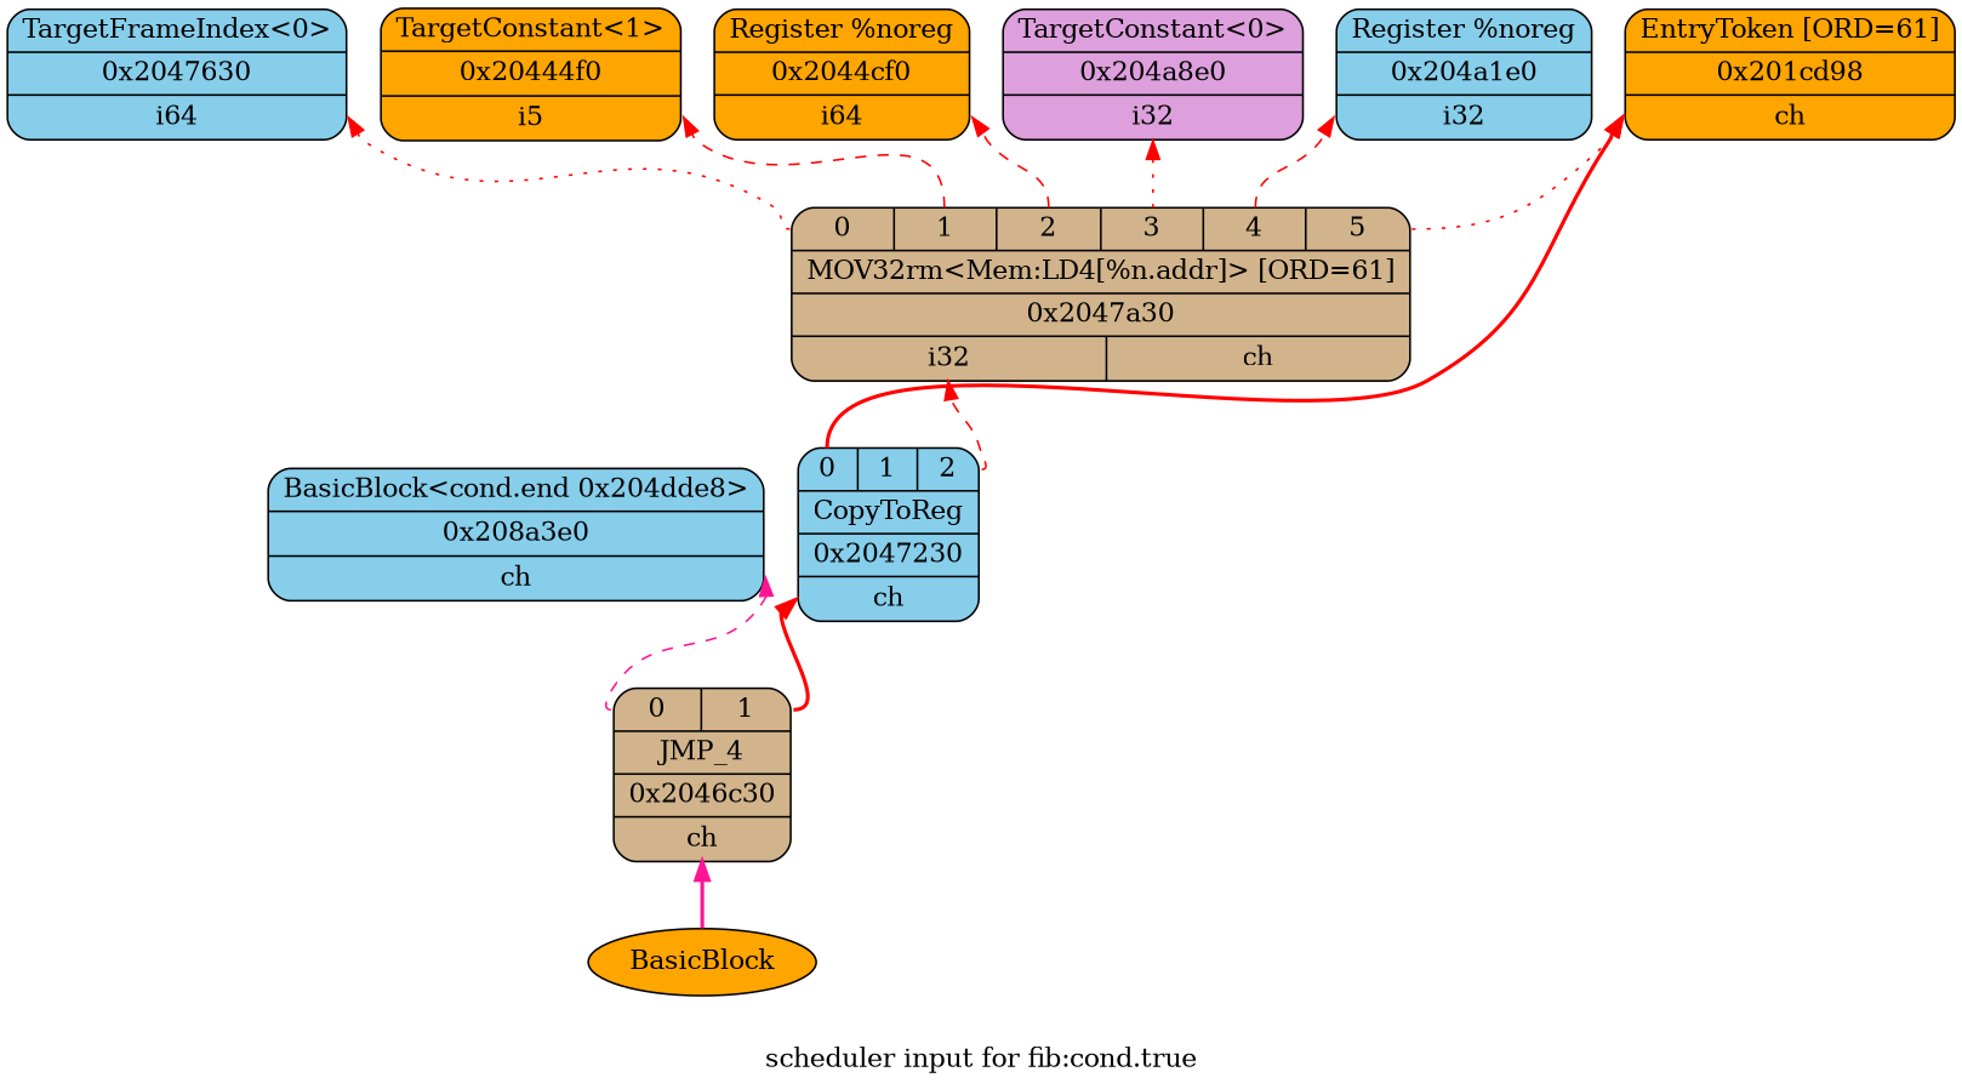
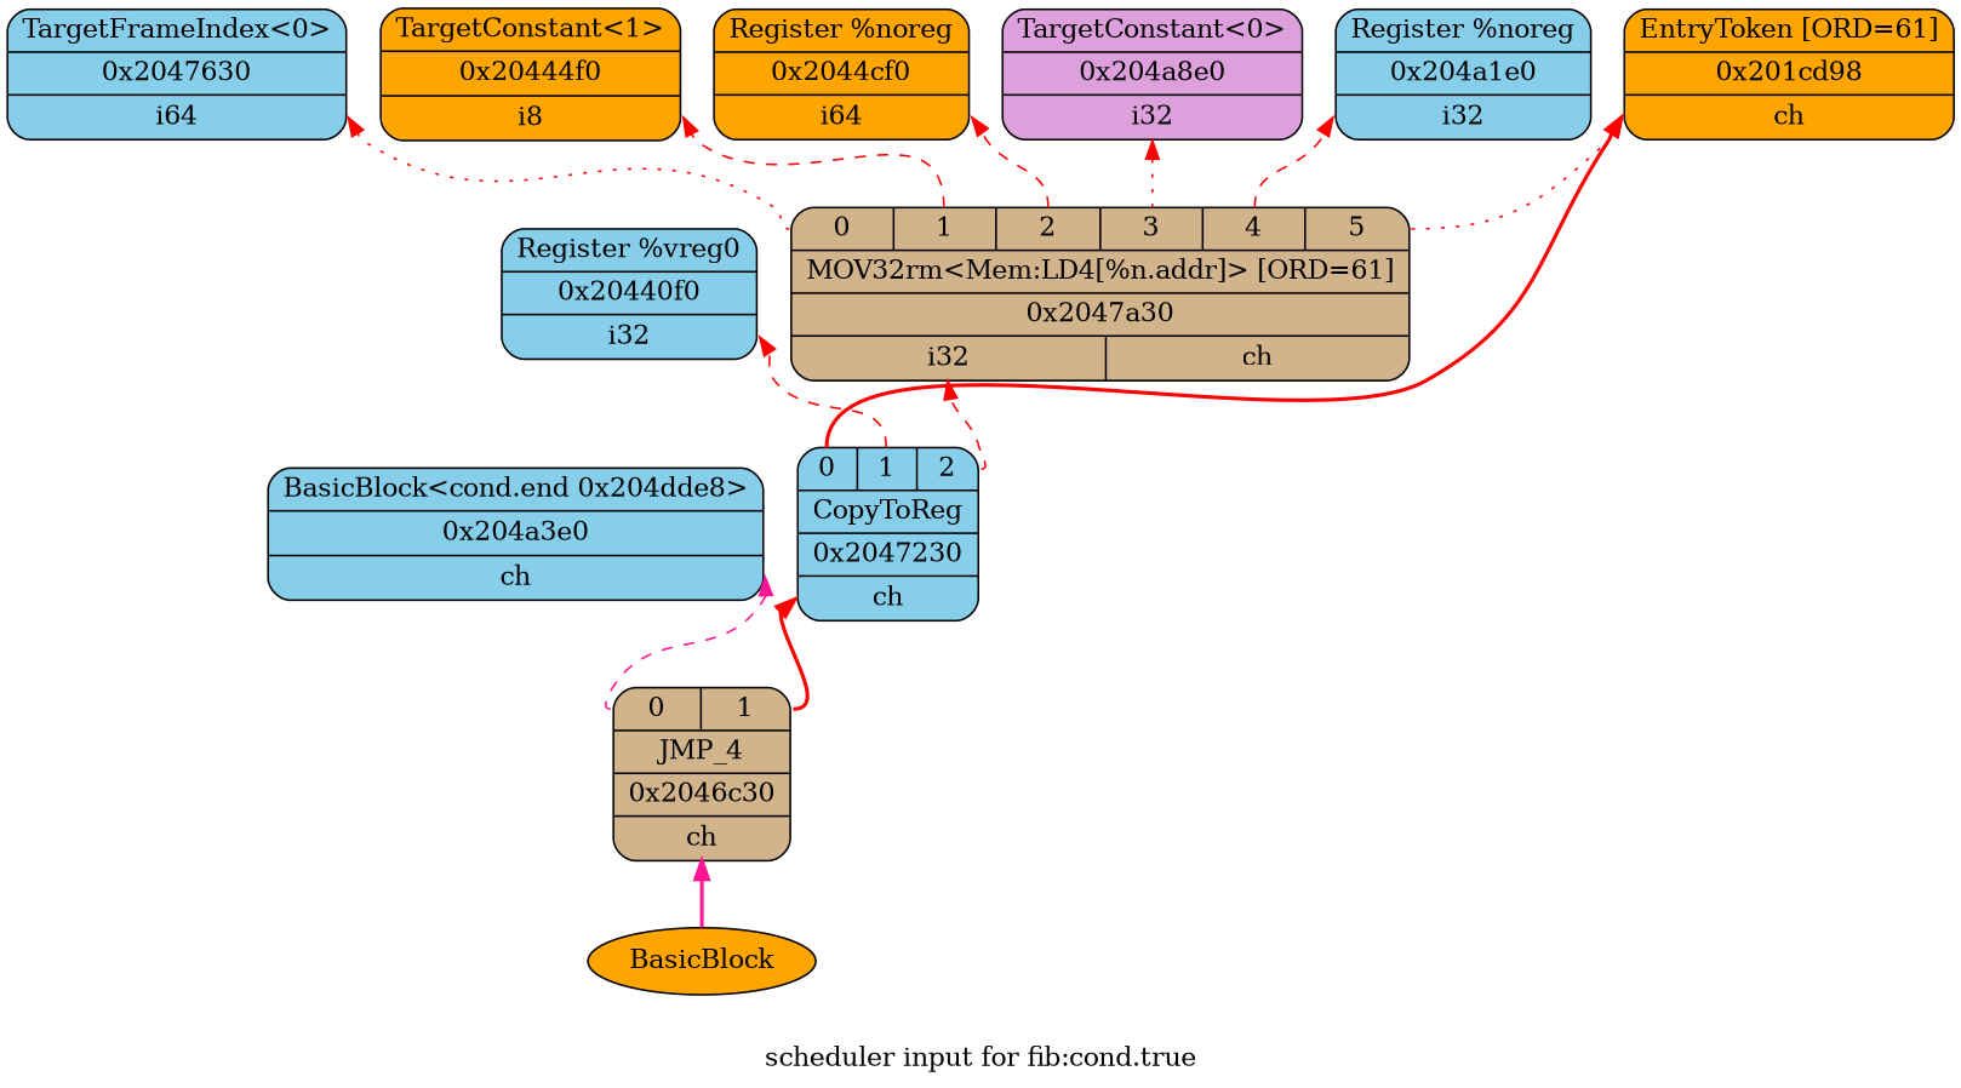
  digraph {
    label="scheduler input for fib:cond.true"
    rankdir=BT
    node [fillcolor=skyblue shape=Mrecord style=filled]
    edge [color=red headport=d0 style=dashed tailport=s0]
    n1 [fillcolor=orange label="{EntryToken [ORD=61]|0x201cd98|{<d0>ch}}"]
-   n3 [label="{BasicBlock\<cond.end 0x204dde8\>|0x208a3e0|{<d0>ch}}"]
+   n2 [label="{Register %vreg0|0x20440f0|{<d0>i32}}"]
+   n3 [label="{BasicBlock\<cond.end 0x204dde8\>|0x204a3e0|{<d0>ch}}"]
    n4 [fillcolor=tan label="{{<s0>0|<s1>1|<s2>2|<s3>3|<s4>4|<s5>5}|MOV32rm\<Mem:LD4[%n.addr]\> [ORD=61]|0x2047a30|{<d0>i32|<d1>ch}}"]
    n5 [label="{TargetFrameIndex\<0\>|0x2047630|{<d0>i64}}"]
-   n6 [fillcolor=orange label="{TargetConstant\<1\>|0x20444f0|{<d0>i5}}"]
+   n6 [fillcolor=orange label="{TargetConstant\<1\>|0x20444f0|{<d0>i8}}"]
    n7 [fillcolor=orange label="{Register %noreg|0x2044cf0|{<d0>i64}}"]
    n8 [fillcolor=plum label="{TargetConstant\<0\>|0x204a8e0|{<d0>i32}}"]
    n9 [label="{Register %noreg|0x204a1e0|{<d0>i32}}"]
    n10 [label="{{<s0>0|<s1>1|<s2>2}|CopyToReg|0x2047230|{<d0>ch}}"]
    n11 [fillcolor=tan label="{{<s0>0|<s1>1}|JMP_4|0x2046c30|{<d0>ch}}"]
    n12 [fillcolor=orange label=BasicBlock plaintext=circle shape=ellipse]
    n4 -> n1 [style=dotted tailport=s5]
    n4 -> n5 [style=dotted]
    n4 -> n6 [tailport=s1]
    n4 -> n7 [tailport=s2]
    n4 -> n8 [style=dotted tailport=s3]
    n4 -> n9 [tailport=s4]
    n10 -> n1 [style=bold]
+   n10 -> n2 [tailport=s1]
    n10 -> n4 [tailport=s2]
    n11 -> n3 [color=deeppink]
    n11 -> n10 [style=bold tailport=s1]
    n12 -> n11 [color=deeppink style=bold]
  }
